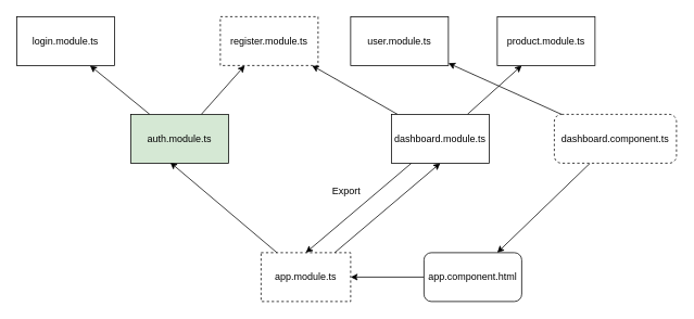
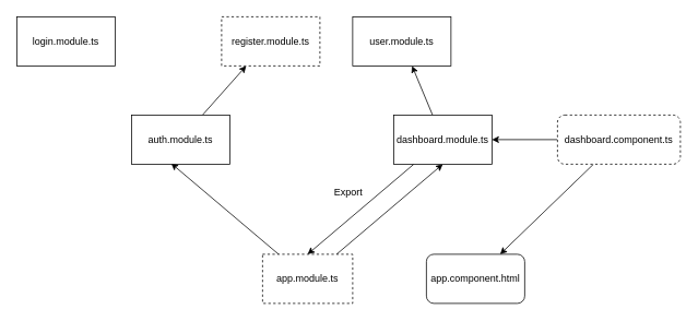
  <mxCell id="0" />
  <mxCell id="1" parent="0" />
  <mxCell id="2" style="edgeStyle=none;html=1;entryX=0.5;entryY=1;entryDx=0;entryDy=0;" parent="1" source="4" target="8" edge="1"><mxGeometry relative="1" as="geometry" /></mxCell>
  <mxCell id="3" style="edgeStyle=none;html=1;entryX=0.404;entryY=0.984;entryDx=0;entryDy=0;entryPerimeter=0;" parent="1" source="4" target="11" edge="1"><mxGeometry relative="1" as="geometry" /></mxCell>
  <mxCell id="4" value="app.module.ts" style="rounded=0;whiteSpace=wrap;html=1;dashed=1;" parent="1" vertex="1"><mxGeometry x="320" y="310" width="110" height="60" as="geometry" /></mxCell>
- <mxCell id="5" value="" style="edgeStyle=none;html=1;" parent="1" source="8" target="13" edge="1"><mxGeometry relative="1" as="geometry" /></mxCell>
- <mxCell id="6" style="edgeStyle=none;html=1;entryX=0.25;entryY=1;entryDx=0;entryDy=0;" parent="1" source="8" target="15" edge="1"><mxGeometry relative="1" as="geometry" /></mxCell>
+ <mxCell id="5" value="" style="edgeStyle=none;html=1;" parent="1" source="8" target="14" edge="1"><mxGeometry relative="1" as="geometry" /></mxCell>
  <mxCell id="7" style="edgeStyle=none;html=1;entryX=0.5;entryY=0;entryDx=0;entryDy=0;" edge="1" parent="1" source="8" target="4"><mxGeometry relative="1" as="geometry" /></mxCell>
  <mxCell id="8" value="dashboard.module.ts" style="rounded=0;whiteSpace=wrap;html=1;" parent="1" vertex="1"><mxGeometry x="480" y="140" width="120" height="60" as="geometry" /></mxCell>
  <mxCell id="9" style="edgeStyle=none;html=1;entryX=0.25;entryY=1;entryDx=0;entryDy=0;" parent="1" source="11" target="13" edge="1"><mxGeometry relative="1" as="geometry" /></mxCell>
- <mxCell id="10" style="edgeStyle=none;html=1;entryX=0.75;entryY=1;entryDx=0;entryDy=0;" parent="1" source="11" target="12" edge="1"><mxGeometry relative="1" as="geometry" /></mxCell>
- <mxCell id="11" value="auth.module.ts" style="rounded=0;whiteSpace=wrap;html=1;fillColor=#d5e8d4;" parent="1" vertex="1"><mxGeometry x="160" y="140" width="120" height="60" as="geometry" /></mxCell>
+ <mxCell id="11" value="auth.module.ts" style="rounded=0;whiteSpace=wrap;html=1;" parent="1" vertex="1"><mxGeometry x="160" y="140" width="120" height="60" as="geometry" /></mxCell>
  <mxCell id="12" value="login.module.ts" style="rounded=0;whiteSpace=wrap;html=1;" parent="1" vertex="1"><mxGeometry x="20" y="20" width="120" height="60" as="geometry" /></mxCell>
  <mxCell id="13" value="register.module.ts" style="rounded=0;whiteSpace=wrap;html=1;dashed=1;" parent="1" vertex="1"><mxGeometry x="270" y="20" width="120" height="60" as="geometry" /></mxCell>
  <mxCell id="14" value="user.module.ts" style="rounded=0;whiteSpace=wrap;html=1;" parent="1" vertex="1"><mxGeometry x="430" y="20" width="120" height="60" as="geometry" /></mxCell>
- <mxCell id="15" value="product.module.ts" style="rounded=0;whiteSpace=wrap;html=1;" parent="1" vertex="1"><mxGeometry x="610" y="20" width="120" height="60" as="geometry" /></mxCell>
- <mxCell id="16" value="" style="edgeStyle=none;html=1;" parent="1" source="17" target="4" edge="1"><mxGeometry relative="1" as="geometry" /></mxCell>
  <mxCell id="17" value="app.component.html" style="rounded=1;whiteSpace=wrap;html=1;" parent="1" vertex="1"><mxGeometry x="520" y="310" width="120" height="60" as="geometry" /></mxCell>
- <mxCell id="18" value="" style="edgeStyle=none;html=1;" parent="1" source="20" target="14" edge="1"><mxGeometry relative="1" as="geometry" /></mxCell>
+ <mxCell id="18" value="" style="edgeStyle=none;html=1;" parent="1" source="20" target="8" edge="1"><mxGeometry relative="1" as="geometry" /></mxCell>
  <mxCell id="19" style="edgeStyle=none;html=1;entryX=0.75;entryY=0;entryDx=0;entryDy=0;" edge="1" parent="1" source="20" target="17"><mxGeometry relative="1" as="geometry" /></mxCell>
  <mxCell id="20" value="dashboard.component.ts" style="rounded=1;whiteSpace=wrap;html=1;dashed=1;" parent="1" vertex="1"><mxGeometry x="680" y="140" width="150" height="60" as="geometry" /></mxCell>
  <mxCell id="21" value="Export" style="text;html=1;strokeColor=none;fillColor=none;align=center;verticalAlign=middle;whiteSpace=wrap;rounded=0;" vertex="1" parent="1"><mxGeometry x="395" y="220" width="60" height="30" as="geometry" /></mxCell>
